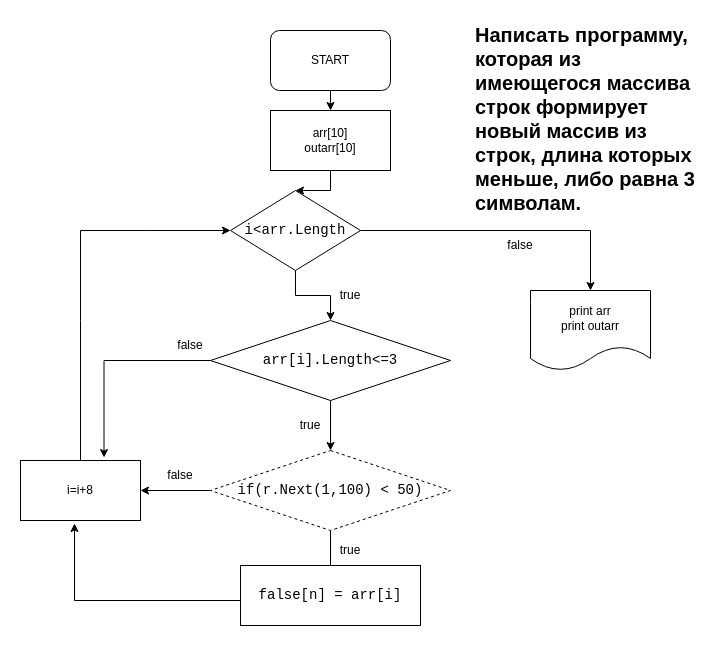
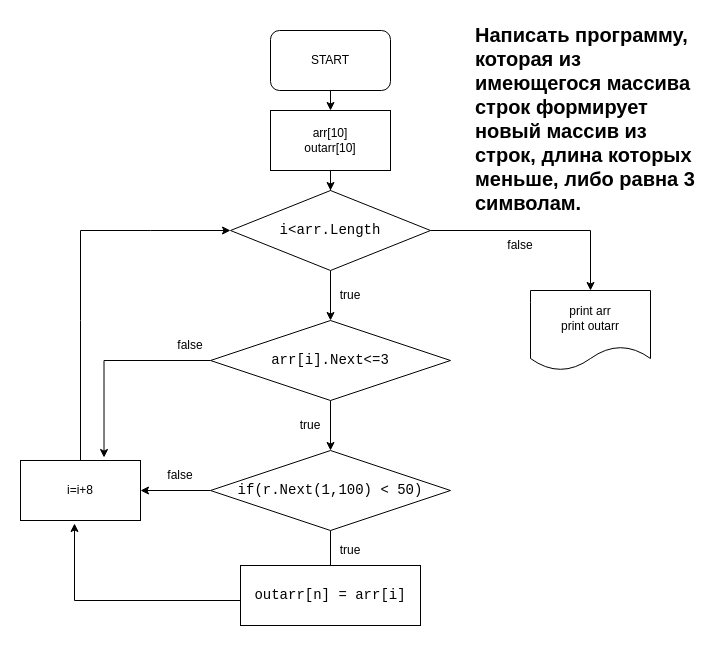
  <mxCell id="0" />
  <mxCell id="1" parent="0" />
  <mxCell id="2" value="" style="edgeStyle=orthogonalEdgeStyle;rounded=0;orthogonalLoop=1;jettySize=auto;html=1;" parent="1" source="3" edge="1"><mxGeometry relative="1" as="geometry"><mxPoint x="330" y="110" as="targetPoint" /></mxGeometry></mxCell>
  <mxCell id="3" value="START" style="rounded=1;whiteSpace=wrap;html=1;" parent="1" vertex="1"><mxGeometry x="270" y="30" width="120" height="60" as="geometry" /></mxCell>
  <mxCell id="4" value="" style="edgeStyle=orthogonalEdgeStyle;rounded=0;orthogonalLoop=1;jettySize=auto;html=1;" edge="1" parent="1" source="5" target="23"><mxGeometry relative="1" as="geometry" /></mxCell>
  <mxCell id="5" value="arr[10]&lt;br&gt;outarr[10]" style="rounded=0;whiteSpace=wrap;html=1;" parent="1" vertex="1"><mxGeometry x="270" y="110" width="120" height="60" as="geometry" /></mxCell>
  <mxCell id="6" value="" style="edgeStyle=orthogonalEdgeStyle;rounded=0;orthogonalLoop=1;jettySize=auto;html=1;" parent="1" source="8" target="11" edge="1"><mxGeometry relative="1" as="geometry" /></mxCell>
  <mxCell id="7" value="" style="edgeStyle=orthogonalEdgeStyle;rounded=0;orthogonalLoop=1;jettySize=auto;html=1;entryX=0.696;entryY=-0.05;entryDx=0;entryDy=0;entryPerimeter=0;" edge="1" parent="1" source="8" target="14"><mxGeometry relative="1" as="geometry"><mxPoint x="130" y="390" as="targetPoint" /></mxGeometry></mxCell>
- <mxCell id="8" value="&lt;div style=&quot;font-family: Consolas, &amp;quot;Courier New&amp;quot;, monospace; font-size: 14px; line-height: 19px;&quot;&gt;&lt;span style=&quot;background-color: rgb(255, 255, 255);&quot;&gt;arr[i].Length&amp;lt;=3&lt;/span&gt;&lt;/div&gt;" style="rhombus;whiteSpace=wrap;html=1;" parent="1" vertex="1"><mxGeometry x="210" y="320" width="240" height="80" as="geometry" /></mxCell>
+ <mxCell id="8" value="&lt;div style=&quot;font-family: Consolas, &amp;quot;Courier New&amp;quot;, monospace; font-size: 14px; line-height: 19px;&quot;&gt;&lt;span style=&quot;background-color: rgb(255, 255, 255);&quot;&gt;arr[i].Next&amp;lt;=3&lt;/span&gt;&lt;/div&gt;" style="rhombus;whiteSpace=wrap;html=1;" parent="1" vertex="1"><mxGeometry x="210" y="320" width="240" height="80" as="geometry" /></mxCell>
  <mxCell id="9" value="" style="edgeStyle=orthogonalEdgeStyle;rounded=0;orthogonalLoop=1;jettySize=auto;html=1;endArrow=none;" parent="1" source="11" target="13" edge="1"><mxGeometry relative="1" as="geometry" /></mxCell>
  <mxCell id="10" value="" style="edgeStyle=orthogonalEdgeStyle;rounded=0;orthogonalLoop=1;jettySize=auto;html=1;" parent="1" source="11" target="14" edge="1"><mxGeometry relative="1" as="geometry" /></mxCell>
- <mxCell id="11" value="&lt;div style=&quot;font-family: Consolas, &amp;quot;Courier New&amp;quot;, monospace; font-size: 14px; line-height: 19px;&quot;&gt;&lt;span style=&quot;background-color: rgb(255, 255, 255);&quot;&gt;if(r.Next(1,100) &amp;lt; 50)&lt;/span&gt;&lt;/div&gt;" style="rhombus;whiteSpace=wrap;html=1;dashed=1;" parent="1" vertex="1"><mxGeometry x="210" y="450" width="240" height="80" as="geometry" /></mxCell>
+ <mxCell id="11" value="&lt;div style=&quot;font-family: Consolas, &amp;quot;Courier New&amp;quot;, monospace; font-size: 14px; line-height: 19px;&quot;&gt;&lt;span style=&quot;background-color: rgb(255, 255, 255);&quot;&gt;if(r.Next(1,100) &amp;lt; 50)&lt;/span&gt;&lt;/div&gt;" style="rhombus;whiteSpace=wrap;html=1;" parent="1" vertex="1"><mxGeometry x="210" y="450" width="240" height="80" as="geometry" /></mxCell>
  <mxCell id="12" value="" style="edgeStyle=orthogonalEdgeStyle;rounded=0;orthogonalLoop=1;jettySize=auto;html=1;entryX=0.45;entryY=1.05;entryDx=0;entryDy=0;entryPerimeter=0;exitX=0;exitY=0.5;exitDx=0;exitDy=0;" parent="1" source="13" target="14" edge="1"><mxGeometry relative="1" as="geometry"><mxPoint x="500" y="600" as="targetPoint" /><Array as="points"><mxPoint x="240" y="600" /><mxPoint x="74" y="600" /></Array><mxPoint x="270" y="610" as="sourcePoint" /></mxGeometry></mxCell>
- <mxCell id="13" value="&lt;div style=&quot;font-family: Consolas, &amp;quot;Courier New&amp;quot;, monospace; font-size: 14px; line-height: 19px;&quot;&gt;&lt;span style=&quot;background-color: rgb(255, 255, 255);&quot;&gt;false[n] = arr[i]&lt;/span&gt;&lt;/div&gt;" style="rounded=0;whiteSpace=wrap;html=1;" parent="1" vertex="1"><mxGeometry x="240" y="565" width="180" height="60" as="geometry" /></mxCell>
+ <mxCell id="13" value="&lt;div style=&quot;font-family: Consolas, &amp;quot;Courier New&amp;quot;, monospace; font-size: 14px; line-height: 19px;&quot;&gt;&lt;span style=&quot;background-color: rgb(255, 255, 255);&quot;&gt;outarr[n] = arr[i]&lt;/span&gt;&lt;/div&gt;" style="rounded=0;whiteSpace=wrap;html=1;" parent="1" vertex="1"><mxGeometry x="240" y="565" width="180" height="60" as="geometry" /></mxCell>
  <mxCell id="14" value="i=i+8" style="whiteSpace=wrap;html=1;" parent="1" vertex="1"><mxGeometry x="20" y="460" width="120" height="60" as="geometry" /></mxCell>
  <mxCell id="15" value="true" style="text;html=1;strokeColor=none;fillColor=none;align=center;verticalAlign=middle;whiteSpace=wrap;rounded=0;" parent="1" vertex="1"><mxGeometry x="320" y="535" width="60" height="30" as="geometry" /></mxCell>
  <mxCell id="16" value="false" style="text;html=1;strokeColor=none;fillColor=none;align=center;verticalAlign=middle;whiteSpace=wrap;rounded=0;" parent="1" vertex="1"><mxGeometry x="150" y="460" width="60" height="30" as="geometry" /></mxCell>
  <mxCell id="17" value="" style="endArrow=classic;html=1;rounded=0;exitX=0.5;exitY=0;exitDx=0;exitDy=0;entryX=0;entryY=0.5;entryDx=0;entryDy=0;" parent="1" target="23" edge="1" source="14"><mxGeometry width="50" height="50" relative="1" as="geometry"><mxPoint x="170" y="450" as="sourcePoint" /><mxPoint x="210" y="260" as="targetPoint" /><Array as="points"><mxPoint x="80" y="320" /><mxPoint x="80" y="230" /><mxPoint x="150" y="230" /></Array></mxGeometry></mxCell>
  <mxCell id="18" value="true" style="text;html=1;strokeColor=none;fillColor=none;align=center;verticalAlign=middle;whiteSpace=wrap;rounded=0;" parent="1" vertex="1"><mxGeometry x="280" y="410" width="60" height="30" as="geometry" /></mxCell>
  <mxCell id="19" value="print arr&lt;br&gt;print outarr" style="shape=document;whiteSpace=wrap;html=1;boundedLbl=1;" parent="1" vertex="1"><mxGeometry x="530" y="290" width="120" height="80" as="geometry" /></mxCell>
  <mxCell id="20" value="&lt;h1 style=&quot;font-size: 20px;&quot;&gt;&lt;font style=&quot;font-size: 20px;&quot;&gt;Написать программу, которая из имеющегося массива строк формирует новый массив&amp;nbsp;&lt;/font&gt;из строк, длина которых меньше, либо равна 3 символам.&lt;/h1&gt;" style="text;html=1;strokeColor=none;fillColor=none;spacing=5;spacingTop=-20;whiteSpace=wrap;overflow=hidden;rounded=0;" parent="1" vertex="1"><mxGeometry x="470" y="20" width="230" height="220" as="geometry" /></mxCell>
  <mxCell id="21" value="" style="edgeStyle=orthogonalEdgeStyle;rounded=0;orthogonalLoop=1;jettySize=auto;html=1;" edge="1" parent="1" source="23" target="8"><mxGeometry relative="1" as="geometry" /></mxCell>
  <mxCell id="22" value="" style="edgeStyle=orthogonalEdgeStyle;rounded=0;orthogonalLoop=1;jettySize=auto;html=1;entryX=0.5;entryY=0;entryDx=0;entryDy=0;" edge="1" parent="1" source="23" target="19"><mxGeometry relative="1" as="geometry" /></mxCell>
- <mxCell id="23" value="&lt;div style=&quot;font-family: Consolas, &amp;quot;Courier New&amp;quot;, monospace; font-size: 14px; line-height: 19px;&quot;&gt;&lt;span style=&quot;background-color: rgb(255, 255, 255);&quot;&gt;i&amp;lt;arr.Length&lt;/span&gt;&lt;/div&gt;" style="rhombus;whiteSpace=wrap;html=1;" vertex="1" parent="1"><mxGeometry x="230" y="190" width="130" height="80" as="geometry" /></mxCell>
+ <mxCell id="23" value="&lt;div style=&quot;font-family: Consolas, &amp;quot;Courier New&amp;quot;, monospace; font-size: 14px; line-height: 19px;&quot;&gt;&lt;span style=&quot;background-color: rgb(255, 255, 255);&quot;&gt;i&amp;lt;arr.Length&lt;/span&gt;&lt;/div&gt;" style="rhombus;whiteSpace=wrap;html=1;" vertex="1" parent="1"><mxGeometry x="230" y="190" width="200" height="80" as="geometry" /></mxCell>
  <mxCell id="24" value="true" style="text;html=1;strokeColor=none;fillColor=none;align=center;verticalAlign=middle;whiteSpace=wrap;rounded=0;" vertex="1" parent="1"><mxGeometry x="320" y="280" width="60" height="30" as="geometry" /></mxCell>
  <mxCell id="25" value="false" style="text;html=1;strokeColor=none;fillColor=none;align=center;verticalAlign=middle;whiteSpace=wrap;rounded=0;" vertex="1" parent="1"><mxGeometry x="500" y="230" width="40" height="30" as="geometry" /></mxCell>
  <mxCell id="26" value="false" style="text;html=1;strokeColor=none;fillColor=none;align=center;verticalAlign=middle;whiteSpace=wrap;rounded=0;" vertex="1" parent="1"><mxGeometry x="160" y="330" width="60" height="30" as="geometry" /></mxCell>
